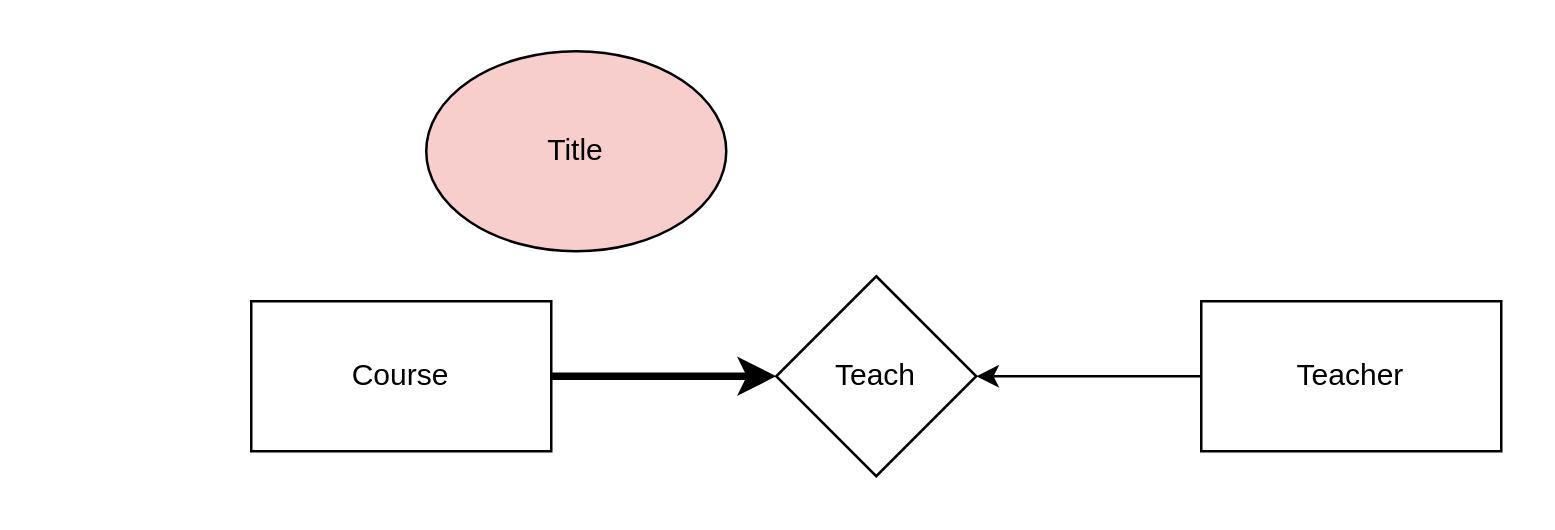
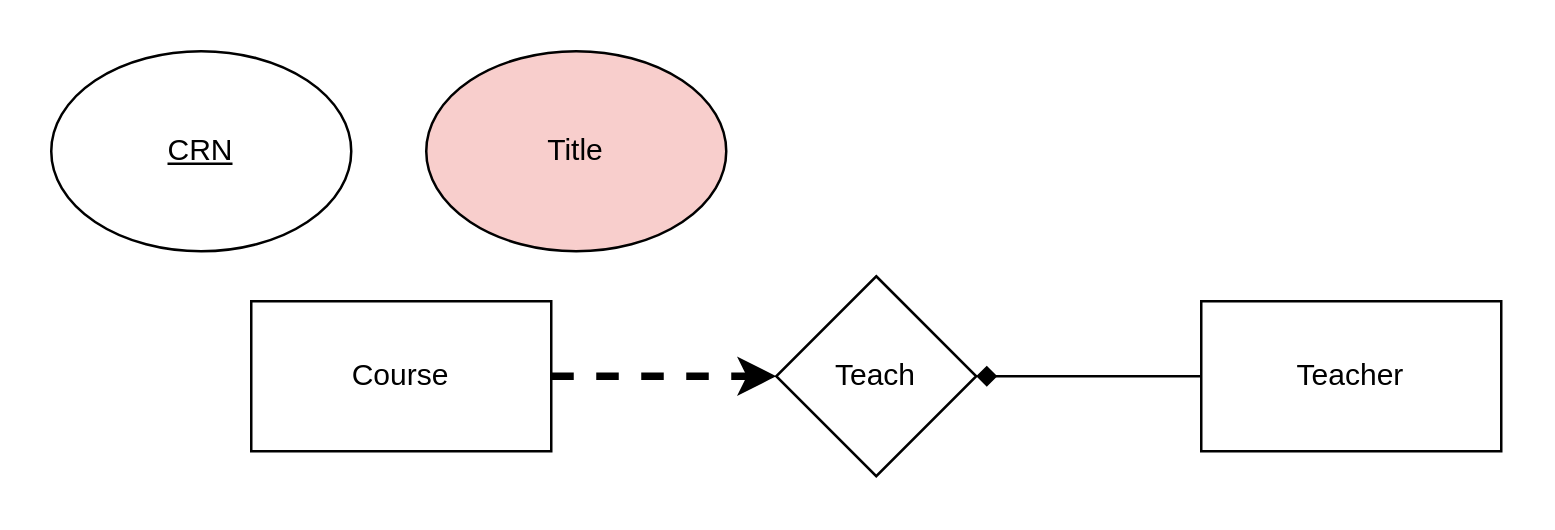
  <mxCell id="0" />
  <mxCell id="1" parent="0" />
- <mxCell id="2" style="edgeStyle=orthogonalEdgeStyle;rounded=0;orthogonalLoop=1;jettySize=auto;html=1;exitX=1;exitY=0.5;exitDx=0;exitDy=0;entryX=0;entryY=0.5;entryDx=0;entryDy=0;strokeWidth=3;" edge="1" parent="1" source="3" target="6"><mxGeometry relative="1" as="geometry" /></mxCell>
+ <mxCell id="2" style="edgeStyle=orthogonalEdgeStyle;rounded=0;orthogonalLoop=1;jettySize=auto;html=1;exitX=1;exitY=0.5;exitDx=0;exitDy=0;entryX=0;entryY=0.5;entryDx=0;entryDy=0;strokeWidth=3;dashed=1;" edge="1" parent="1" source="3" target="6"><mxGeometry relative="1" as="geometry" /></mxCell>
  <mxCell id="3" value="Course" style="rounded=0;whiteSpace=wrap;html=1;" vertex="1" parent="1"><mxGeometry x="100" y="120" width="120" height="60" as="geometry" /></mxCell>
- <mxCell id="4" style="edgeStyle=orthogonalEdgeStyle;rounded=0;orthogonalLoop=1;jettySize=auto;html=1;exitX=0;exitY=0.5;exitDx=0;exitDy=0;entryX=1;entryY=0.5;entryDx=0;entryDy=0;" edge="1" parent="1" source="5" target="6"><mxGeometry relative="1" as="geometry" /></mxCell>
+ <mxCell id="4" style="edgeStyle=orthogonalEdgeStyle;rounded=0;orthogonalLoop=1;jettySize=auto;html=1;exitX=0;exitY=0.5;exitDx=0;exitDy=0;entryX=1;entryY=0.5;entryDx=0;entryDy=0;endArrow=diamond;" edge="1" parent="1" source="5" target="6"><mxGeometry relative="1" as="geometry" /></mxCell>
  <mxCell id="5" value="Teacher" style="rounded=0;whiteSpace=wrap;html=1;" vertex="1" parent="1"><mxGeometry x="480" y="120" width="120" height="60" as="geometry" /></mxCell>
  <mxCell id="6" value="Teach" style="rhombus;whiteSpace=wrap;html=1;" vertex="1" parent="1"><mxGeometry x="310" y="110" width="80" height="80" as="geometry" /></mxCell>
+ <mxCell id="7" value="&lt;u&gt;CRN&lt;/u&gt;" style="ellipse;whiteSpace=wrap;html=1;" vertex="1" parent="1"><mxGeometry x="20" y="20" width="120" height="80" as="geometry" /></mxCell>
  <mxCell id="8" value="Title" style="ellipse;whiteSpace=wrap;html=1;fillColor=#f8cecc;" vertex="1" parent="1"><mxGeometry x="170" y="20" width="120" height="80" as="geometry" /></mxCell>
